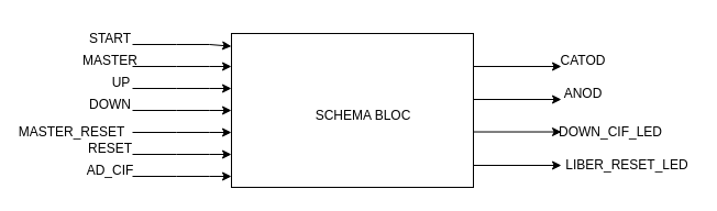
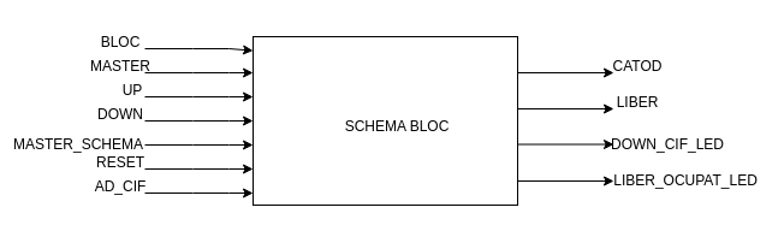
  <mxCell id="0" />
  <mxCell id="1" parent="0" />
  <mxCell id="2" value="" style="rounded=0;whiteSpace=wrap;html=1;" vertex="1" parent="1"><mxGeometry x="210" y="30" width="220" height="140" as="geometry" /></mxCell>
  <mxCell id="3" value="" style="endArrow=classic;html=1;rounded=0;entryX=0;entryY=0.083;entryDx=0;entryDy=0;entryPerimeter=0;" edge="1" parent="1" target="2"><mxGeometry width="50" height="50" relative="1" as="geometry"><mxPoint x="120" y="40" as="sourcePoint" /><mxPoint x="170" y="-10" as="targetPoint" /><Array as="points"><mxPoint x="160" y="40" /><mxPoint x="190" y="40" /></Array></mxGeometry></mxCell>
  <mxCell id="4" value="" style="endArrow=classic;html=1;rounded=0;entryX=0;entryY=0.083;entryDx=0;entryDy=0;entryPerimeter=0;" edge="1" parent="1"><mxGeometry width="50" height="50" relative="1" as="geometry"><mxPoint x="120" y="60" as="sourcePoint" /><mxPoint x="210" y="60" as="targetPoint" /><Array as="points"><mxPoint x="160" y="60" /><mxPoint x="190" y="60" /></Array></mxGeometry></mxCell>
  <mxCell id="5" value="" style="endArrow=classic;html=1;rounded=0;entryX=0;entryY=0.083;entryDx=0;entryDy=0;entryPerimeter=0;" edge="1" parent="1"><mxGeometry width="50" height="50" relative="1" as="geometry"><mxPoint x="120" y="80" as="sourcePoint" /><mxPoint x="210" y="80" as="targetPoint" /><Array as="points"><mxPoint x="160" y="80" /><mxPoint x="190" y="80" /></Array></mxGeometry></mxCell>
  <mxCell id="6" value="" style="endArrow=classic;html=1;rounded=0;entryX=0;entryY=0.083;entryDx=0;entryDy=0;entryPerimeter=0;" edge="1" parent="1"><mxGeometry width="50" height="50" relative="1" as="geometry"><mxPoint x="120" y="100" as="sourcePoint" /><mxPoint x="210" y="100" as="targetPoint" /><Array as="points"><mxPoint x="160" y="100" /><mxPoint x="190" y="100" /></Array></mxGeometry></mxCell>
  <mxCell id="7" value="" style="endArrow=classic;html=1;rounded=0;entryX=0;entryY=0.083;entryDx=0;entryDy=0;entryPerimeter=0;" edge="1" parent="1"><mxGeometry width="50" height="50" relative="1" as="geometry"><mxPoint x="120" y="120" as="sourcePoint" /><mxPoint x="210" y="120" as="targetPoint" /><Array as="points"><mxPoint x="160" y="120" /><mxPoint x="190" y="120" /></Array></mxGeometry></mxCell>
  <mxCell id="8" value="" style="endArrow=classic;html=1;rounded=0;entryX=0;entryY=0.083;entryDx=0;entryDy=0;entryPerimeter=0;" edge="1" parent="1"><mxGeometry width="50" height="50" relative="1" as="geometry"><mxPoint x="120" y="140" as="sourcePoint" /><mxPoint x="210" y="140" as="targetPoint" /><Array as="points"><mxPoint x="160" y="140" /><mxPoint x="190" y="140" /></Array></mxGeometry></mxCell>
  <mxCell id="9" value="" style="endArrow=classic;html=1;rounded=0;entryX=0;entryY=0.083;entryDx=0;entryDy=0;entryPerimeter=0;" edge="1" parent="1"><mxGeometry width="50" height="50" relative="1" as="geometry"><mxPoint x="120" y="160" as="sourcePoint" /><mxPoint x="210" y="160" as="targetPoint" /><Array as="points"><mxPoint x="160" y="160" /><mxPoint x="190" y="160" /></Array></mxGeometry></mxCell>
- <mxCell id="10" value="START" style="text;html=1;strokeColor=none;fillColor=none;align=center;verticalAlign=middle;whiteSpace=wrap;rounded=0;" vertex="1" parent="1"><mxGeometry x="70" y="20" width="60" height="30" as="geometry" /></mxCell>
+ <mxCell id="10" value="BLOC" style="text;html=1;strokeColor=none;fillColor=none;align=center;verticalAlign=middle;whiteSpace=wrap;rounded=0;" vertex="1" parent="1"><mxGeometry x="70" y="20" width="60" height="30" as="geometry" /></mxCell>
  <mxCell id="11" value="MASTER" style="text;html=1;strokeColor=none;fillColor=none;align=center;verticalAlign=middle;whiteSpace=wrap;rounded=0;" vertex="1" parent="1"><mxGeometry x="70" y="40" width="60" height="30" as="geometry" /></mxCell>
  <mxCell id="12" value="UP" style="text;html=1;strokeColor=none;fillColor=none;align=center;verticalAlign=middle;whiteSpace=wrap;rounded=0;" vertex="1" parent="1"><mxGeometry x="80" y="60" width="60" height="30" as="geometry" /></mxCell>
  <mxCell id="13" value="DOWN" style="text;html=1;strokeColor=none;fillColor=none;align=center;verticalAlign=middle;whiteSpace=wrap;rounded=0;" vertex="1" parent="1"><mxGeometry x="70" y="80" width="60" height="30" as="geometry" /></mxCell>
- <mxCell id="14" value="MASTER_RESET" style="text;html=1;strokeColor=none;fillColor=none;align=center;verticalAlign=middle;whiteSpace=wrap;rounded=0;" vertex="1" parent="1"><mxGeometry x="20" y="100" width="90" height="40" as="geometry" /></mxCell>
+ <mxCell id="14" value="MASTER_SCHEMA" style="text;html=1;strokeColor=none;fillColor=none;align=center;verticalAlign=middle;whiteSpace=wrap;rounded=0;" vertex="1" parent="1"><mxGeometry x="20" y="100" width="90" height="40" as="geometry" /></mxCell>
  <mxCell id="15" value="RESET" style="text;html=1;strokeColor=none;fillColor=none;align=center;verticalAlign=middle;whiteSpace=wrap;rounded=0;" vertex="1" parent="1"><mxGeometry x="70" y="120" width="60" height="30" as="geometry" /></mxCell>
  <mxCell id="16" value="AD_CIF" style="text;html=1;strokeColor=none;fillColor=none;align=center;verticalAlign=middle;whiteSpace=wrap;rounded=0;" vertex="1" parent="1"><mxGeometry x="70" y="140" width="60" height="30" as="geometry" /></mxCell>
  <mxCell id="17" value="SCHEMA BLOC" style="text;html=1;strokeColor=none;fillColor=none;align=center;verticalAlign=middle;whiteSpace=wrap;rounded=0;" vertex="1" parent="1"><mxGeometry x="280" y="80" width="100" height="50" as="geometry" /></mxCell>
  <mxCell id="18" value="" style="endArrow=classic;html=1;rounded=0;" edge="1" parent="1"><mxGeometry width="50" height="50" relative="1" as="geometry"><mxPoint x="430" y="60" as="sourcePoint" /><mxPoint x="510" y="60" as="targetPoint" /></mxGeometry></mxCell>
  <mxCell id="19" value="" style="endArrow=classic;html=1;rounded=0;" edge="1" parent="1"><mxGeometry width="50" height="50" relative="1" as="geometry"><mxPoint x="430" y="90" as="sourcePoint" /><mxPoint x="510" y="90" as="targetPoint" /></mxGeometry></mxCell>
  <mxCell id="20" value="" style="endArrow=classic;html=1;rounded=0;" edge="1" parent="1"><mxGeometry width="50" height="50" relative="1" as="geometry"><mxPoint x="430" y="119.52" as="sourcePoint" /><mxPoint x="510" y="119.52" as="targetPoint" /></mxGeometry></mxCell>
  <mxCell id="21" value="" style="endArrow=classic;html=1;rounded=0;" edge="1" parent="1"><mxGeometry width="50" height="50" relative="1" as="geometry"><mxPoint x="430" y="150" as="sourcePoint" /><mxPoint x="510" y="150" as="targetPoint" /></mxGeometry></mxCell>
  <mxCell id="22" value="CATOD" style="text;html=1;strokeColor=none;fillColor=none;align=center;verticalAlign=middle;whiteSpace=wrap;rounded=0;" vertex="1" parent="1"><mxGeometry x="500" y="40" width="60" height="30" as="geometry" /></mxCell>
- <mxCell id="23" value="ANOD" style="text;html=1;strokeColor=none;fillColor=none;align=center;verticalAlign=middle;whiteSpace=wrap;rounded=0;" vertex="1" parent="1"><mxGeometry x="500" y="70" width="60" height="30" as="geometry" /></mxCell>
+ <mxCell id="23" value="LIBER" style="text;html=1;strokeColor=none;fillColor=none;align=center;verticalAlign=middle;whiteSpace=wrap;rounded=0;" vertex="1" parent="1"><mxGeometry x="500" y="70" width="60" height="30" as="geometry" /></mxCell>
  <mxCell id="24" value="DOWN_CIF_LED" style="text;html=1;strokeColor=none;fillColor=none;align=center;verticalAlign=middle;whiteSpace=wrap;rounded=0;" vertex="1" parent="1"><mxGeometry x="510" y="105" width="90" height="30" as="geometry" /></mxCell>
- <mxCell id="25" value="LIBER_RESET_LED" style="text;html=1;strokeColor=none;fillColor=none;align=center;verticalAlign=middle;whiteSpace=wrap;rounded=0;" vertex="1" parent="1"><mxGeometry x="510" y="135" width="120" height="30" as="geometry" /></mxCell>
+ <mxCell id="25" value="LIBER_OCUPAT_LED" style="text;html=1;strokeColor=none;fillColor=none;align=center;verticalAlign=middle;whiteSpace=wrap;rounded=0;" vertex="1" parent="1"><mxGeometry x="510" y="135" width="120" height="30" as="geometry" /></mxCell>
